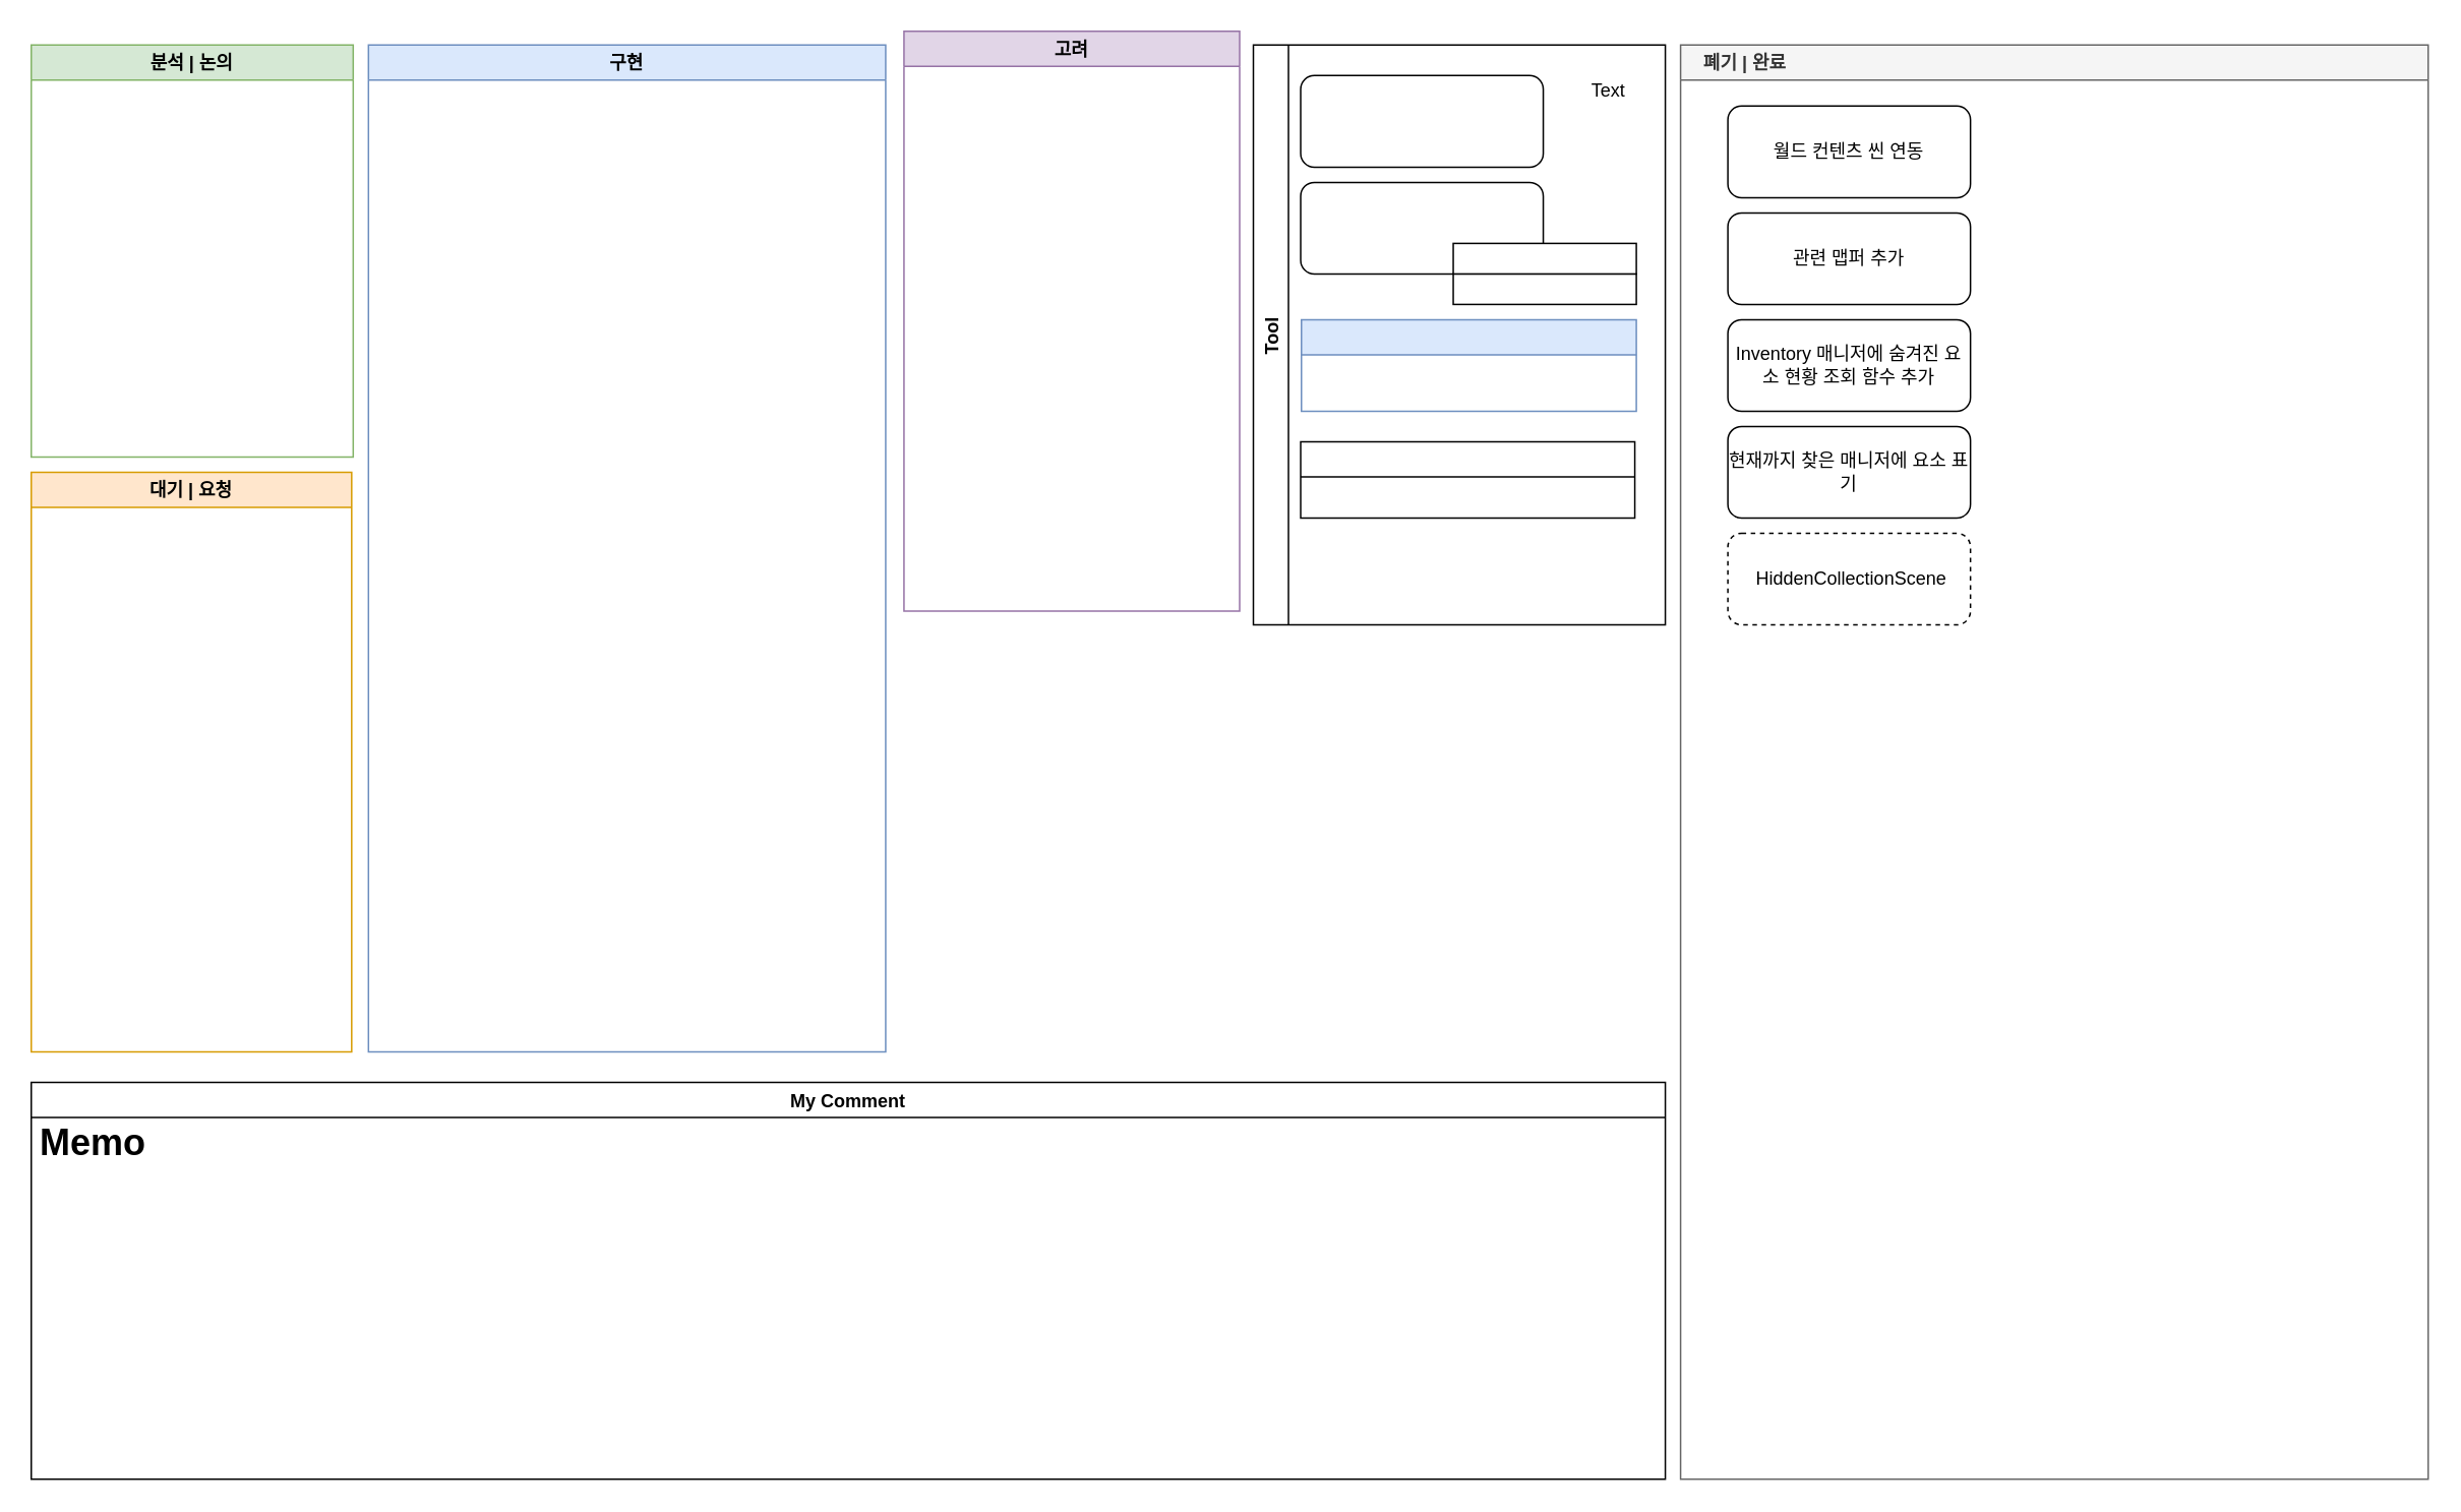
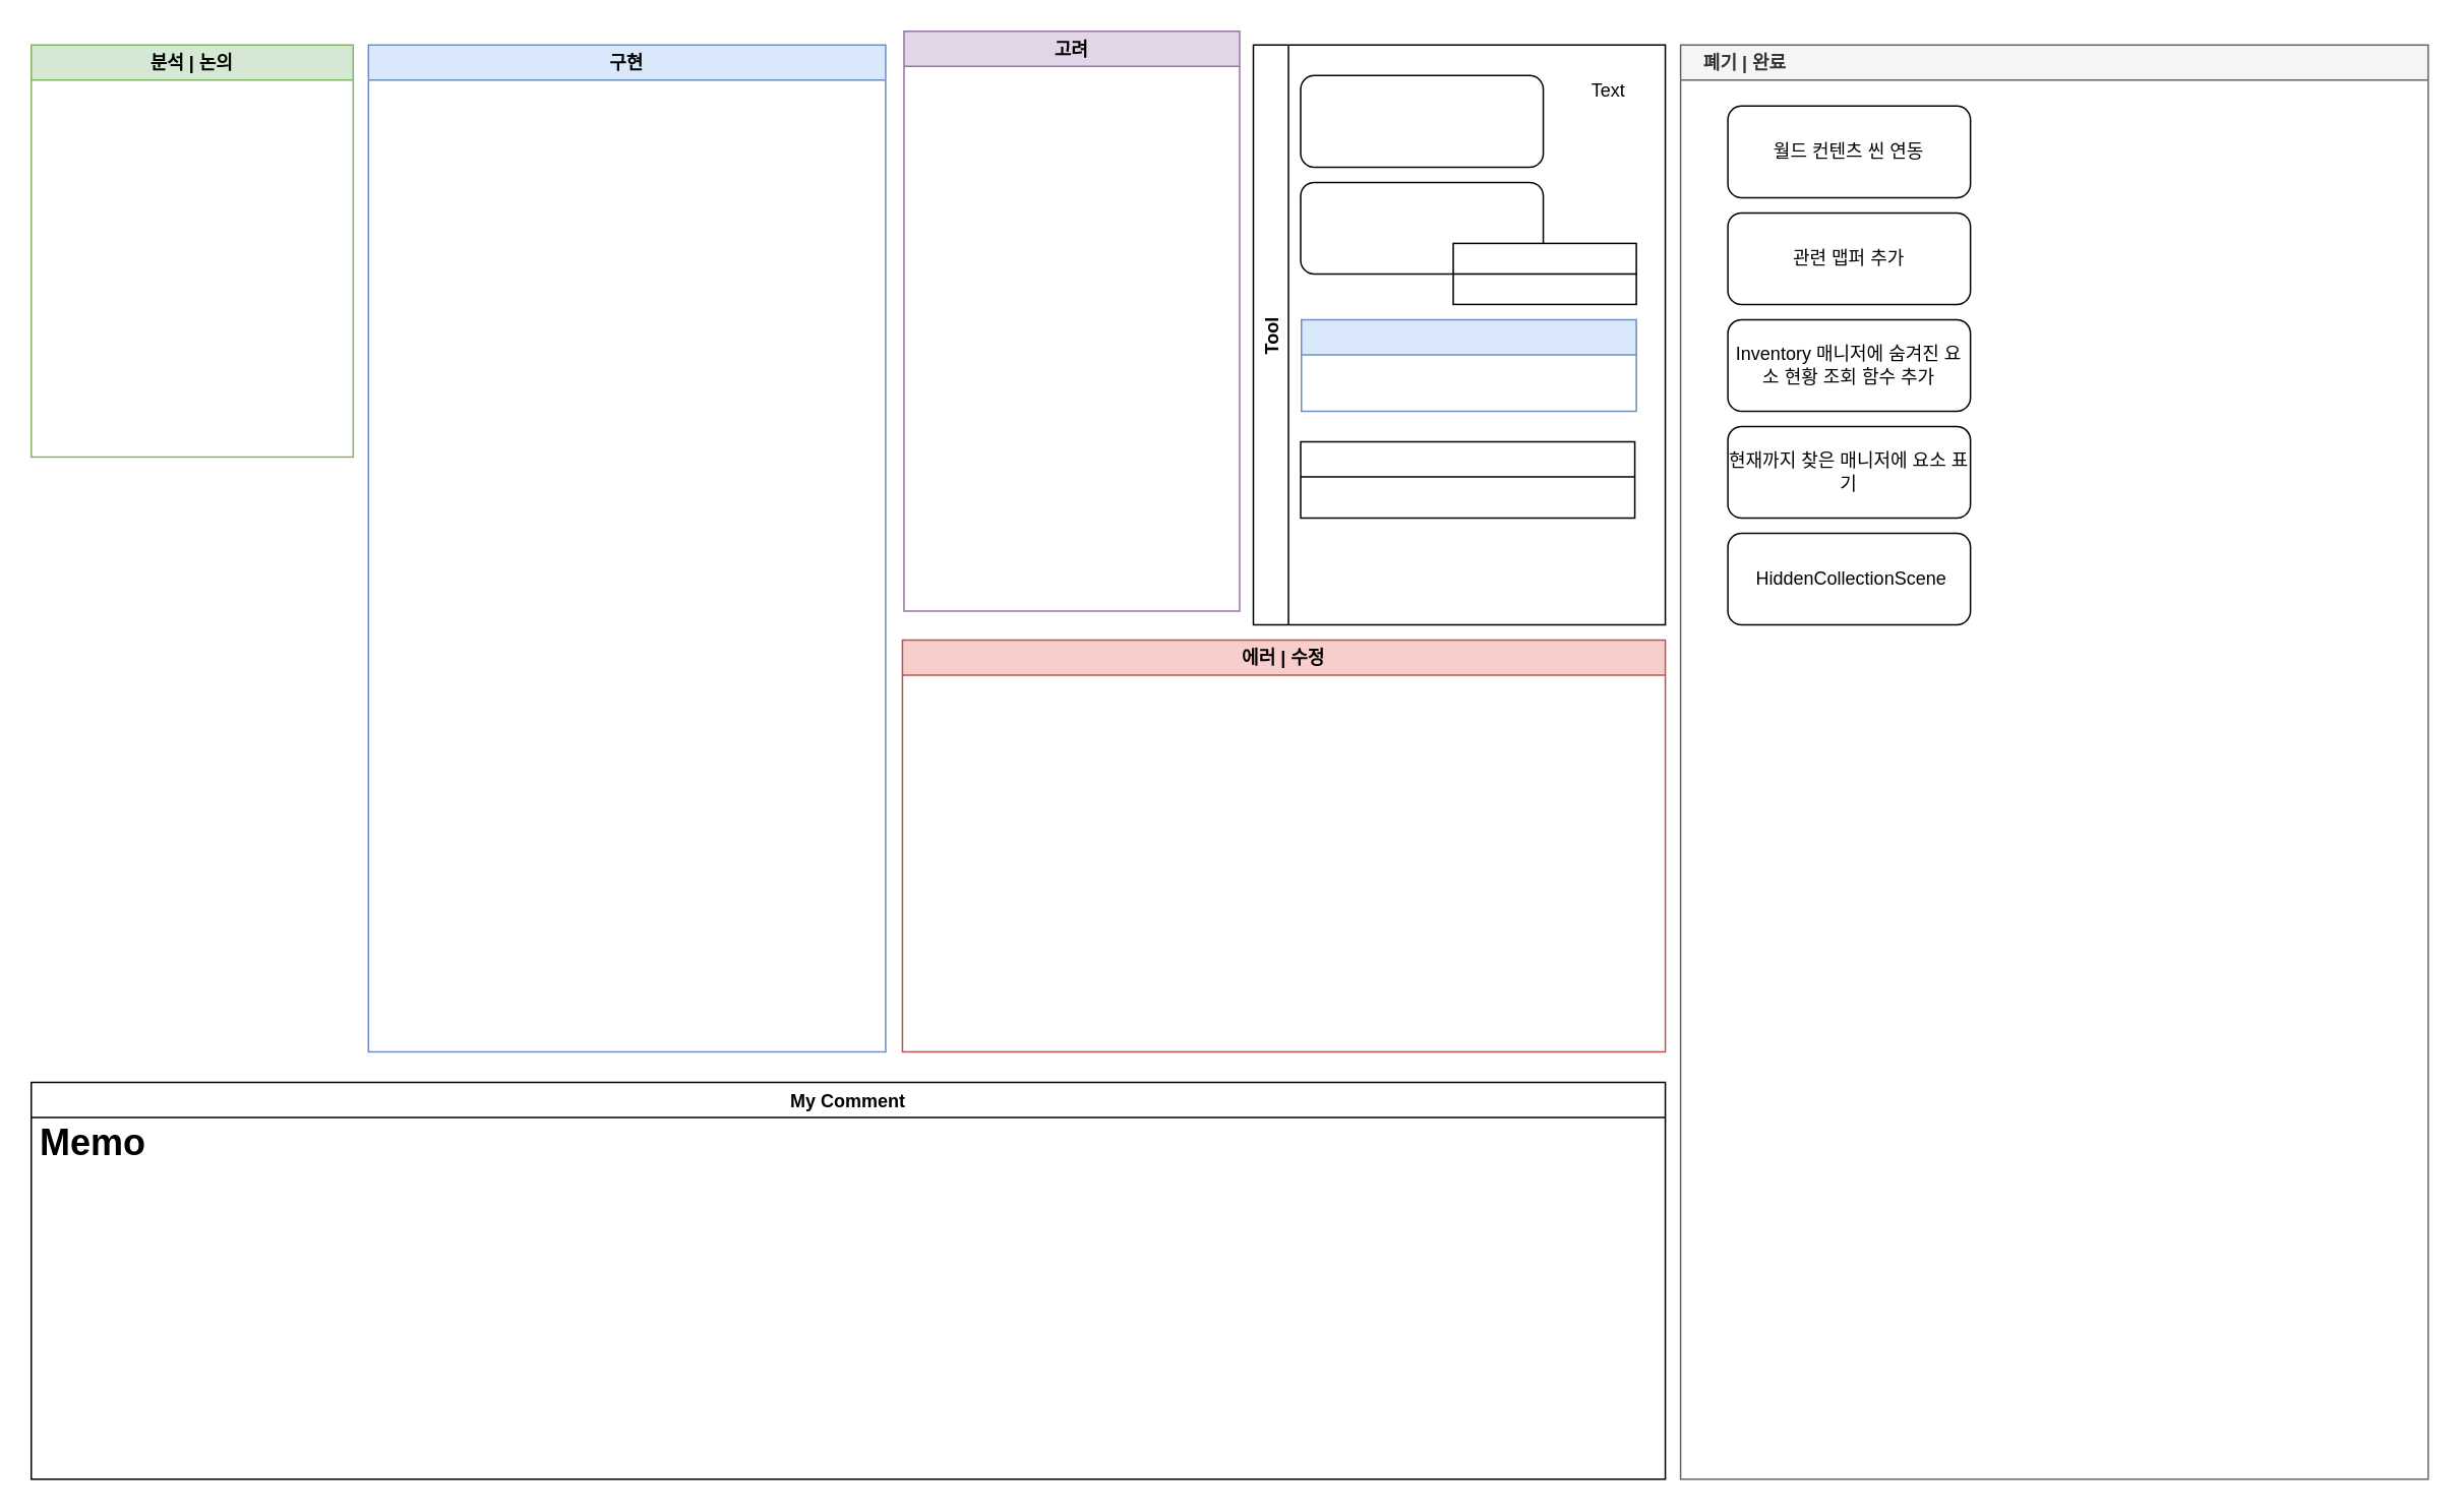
  <mxCell id="0" />
  <mxCell id="1" parent="0" />
  <mxCell id="2" value="구현" style="swimlane;fillColor=#dae8fc;strokeColor=#6c8ebf;" parent="1" vertex="1"><mxGeometry x="241" y="29" width="339" height="660" as="geometry" /></mxCell>
  <mxCell id="3" value="분석 | 논의" style="swimlane;strokeColor=#82b366;fillColor=#D5E8D4;" parent="1" vertex="1"><mxGeometry x="20" y="29" width="211" height="270" as="geometry" /></mxCell>
  <mxCell id="4" value="고려" style="swimlane;fillColor=#e1d5e7;strokeColor=#9673a6;" parent="1" vertex="1"><mxGeometry x="592" y="20" width="220" height="380" as="geometry" /></mxCell>
- <mxCell id="5" value="대기 | 요청" style="swimlane;strokeColor=#d79b00;fillColor=#ffe6cc;" parent="1" vertex="1"><mxGeometry x="20" y="309" width="210" height="380" as="geometry" /></mxCell>
+ <mxCell id="6" value="에러 | 수정" style="swimlane;fillColor=#f8cecc;strokeColor=#b85450;startSize=23;" parent="1" vertex="1"><mxGeometry x="591" y="419" width="500" height="270" as="geometry"><mxRectangle x="620" y="440" width="90" height="23" as="alternateBounds" /></mxGeometry></mxCell>
  <mxCell id="7" value="    폐기 | 완료" style="swimlane;strokeColor=#666666;fillColor=#f5f5f5;fontColor=#333333;align=left;" parent="1" vertex="1"><mxGeometry x="1101" y="29" width="490" height="940" as="geometry"><mxRectangle x="1130" y="50" width="90" height="23" as="alternateBounds" /></mxGeometry></mxCell>
  <mxCell id="8" value="월드 컨텐츠 씬 연동" style="rounded=1;whiteSpace=wrap;html=1;" parent="7" vertex="1"><mxGeometry x="31" y="40" width="159" height="60" as="geometry" /></mxCell>
  <mxCell id="9" value="관련 맵퍼 추가" style="rounded=1;whiteSpace=wrap;html=1;" parent="7" vertex="1"><mxGeometry x="31" y="110" width="159" height="60" as="geometry" /></mxCell>
  <mxCell id="10" value="Inventory 매니저에 숨겨진 요소 현황 조회 함수 추가" style="rounded=1;whiteSpace=wrap;html=1;" parent="7" vertex="1"><mxGeometry x="31" y="180" width="159" height="60" as="geometry" /></mxCell>
  <mxCell id="11" value="현재까지 찾은 매니저에 요소 표기" style="rounded=1;whiteSpace=wrap;html=1;" parent="7" vertex="1"><mxGeometry x="31" y="250" width="159" height="60" as="geometry" /></mxCell>
- <mxCell id="12" value="&amp;nbsp;HiddenCollectionScene" style="rounded=1;whiteSpace=wrap;html=1;dashed=1;" parent="7" vertex="1"><mxGeometry x="31" y="320" width="159" height="60" as="geometry" /></mxCell>
+ <mxCell id="12" value="&amp;nbsp;HiddenCollectionScene" style="rounded=1;whiteSpace=wrap;html=1;" parent="7" vertex="1"><mxGeometry x="31" y="320" width="159" height="60" as="geometry" /></mxCell>
  <mxCell id="13" value="My Comment" style="swimlane;" parent="1" vertex="1"><mxGeometry x="20" y="709" width="1071" height="260" as="geometry"><mxRectangle x="49" y="720" width="100" height="23" as="alternateBounds" /></mxGeometry></mxCell>
  <mxCell id="14" value="&lt;h1&gt;Memo&lt;/h1&gt;" style="text;html=1;strokeColor=none;fillColor=none;spacing=5;spacingTop=-20;whiteSpace=wrap;overflow=hidden;rounded=0;align=left;" parent="13" vertex="1"><mxGeometry x="1" y="20" width="1070" height="240" as="geometry" /></mxCell>
  <mxCell id="15" value="Tool" style="swimlane;horizontal=0;" parent="1" vertex="1"><mxGeometry x="821" y="29" width="270" height="380" as="geometry" /></mxCell>
  <mxCell id="16" value="" style="group" parent="15" vertex="1" connectable="0"><mxGeometry x="31" y="90" width="220" height="80" as="geometry" /></mxCell>
  <mxCell id="17" value="" style="rounded=1;whiteSpace=wrap;html=1;" parent="16" vertex="1"><mxGeometry width="159" height="60" as="geometry" /></mxCell>
  <mxCell id="18" value="" style="rounded=0;whiteSpace=wrap;html=1;" parent="16" vertex="1"><mxGeometry x="100" y="60" width="120" height="20" as="geometry" /></mxCell>
  <mxCell id="19" value="" style="rounded=0;whiteSpace=wrap;html=1;" parent="16" vertex="1"><mxGeometry x="100" y="40" width="120" height="20" as="geometry" /></mxCell>
  <mxCell id="20" value="" style="swimlane;fillColor=#dae8fc;strokeColor=#6c8ebf;" parent="15" vertex="1"><mxGeometry x="31.5" y="180" width="219.5" height="60" as="geometry" /></mxCell>
  <mxCell id="21" value="" style="swimlane;" parent="15" vertex="1"><mxGeometry x="31" y="260" width="219" height="50" as="geometry" /></mxCell>
  <mxCell id="22" value="Text" style="text;html=1;align=left;verticalAlign=middle;resizable=0;points=[];autosize=1;strokeColor=none;" parent="15" vertex="1"><mxGeometry x="220" y="20" width="40" height="20" as="geometry" /></mxCell>
  <mxCell id="23" value="" style="rounded=1;whiteSpace=wrap;html=1;" parent="15" vertex="1"><mxGeometry x="31" y="20" width="159" height="60" as="geometry" /></mxCell>
